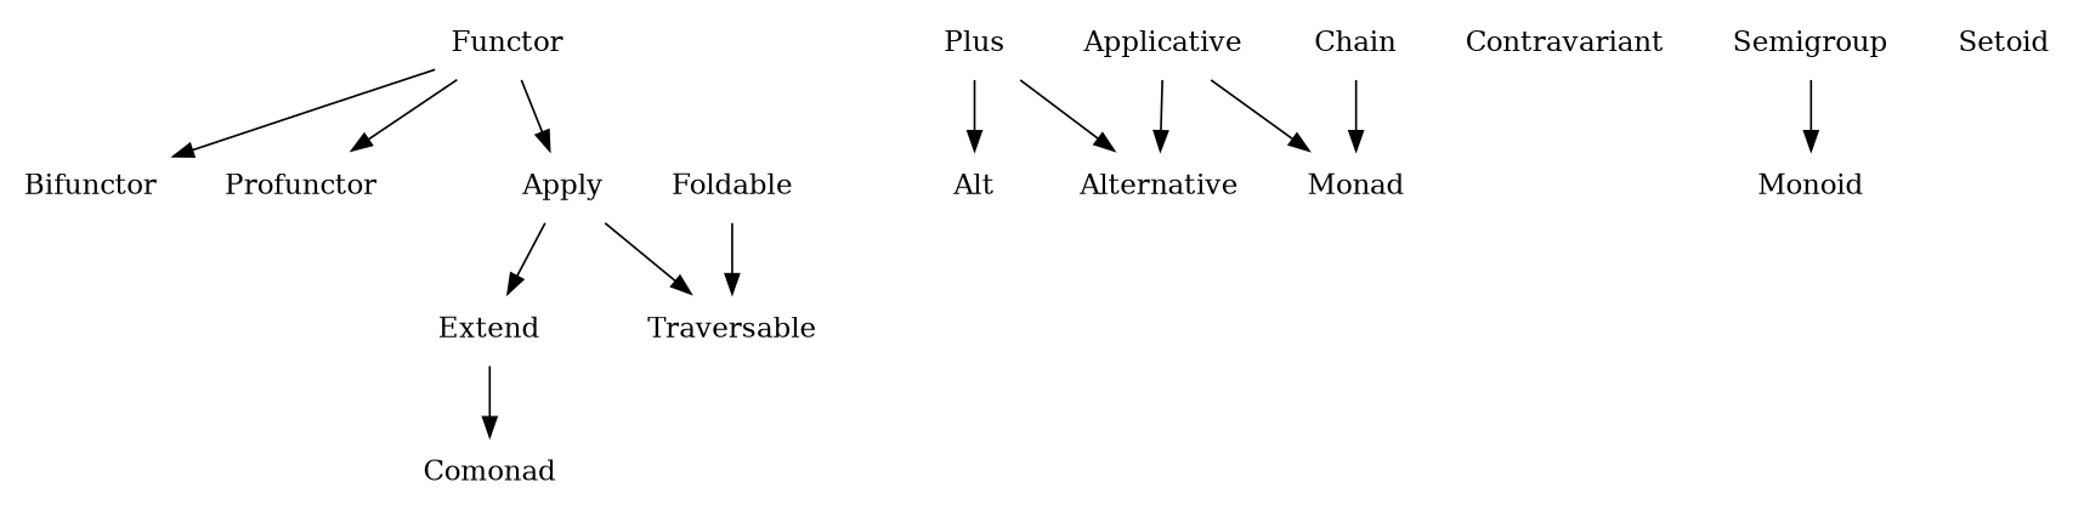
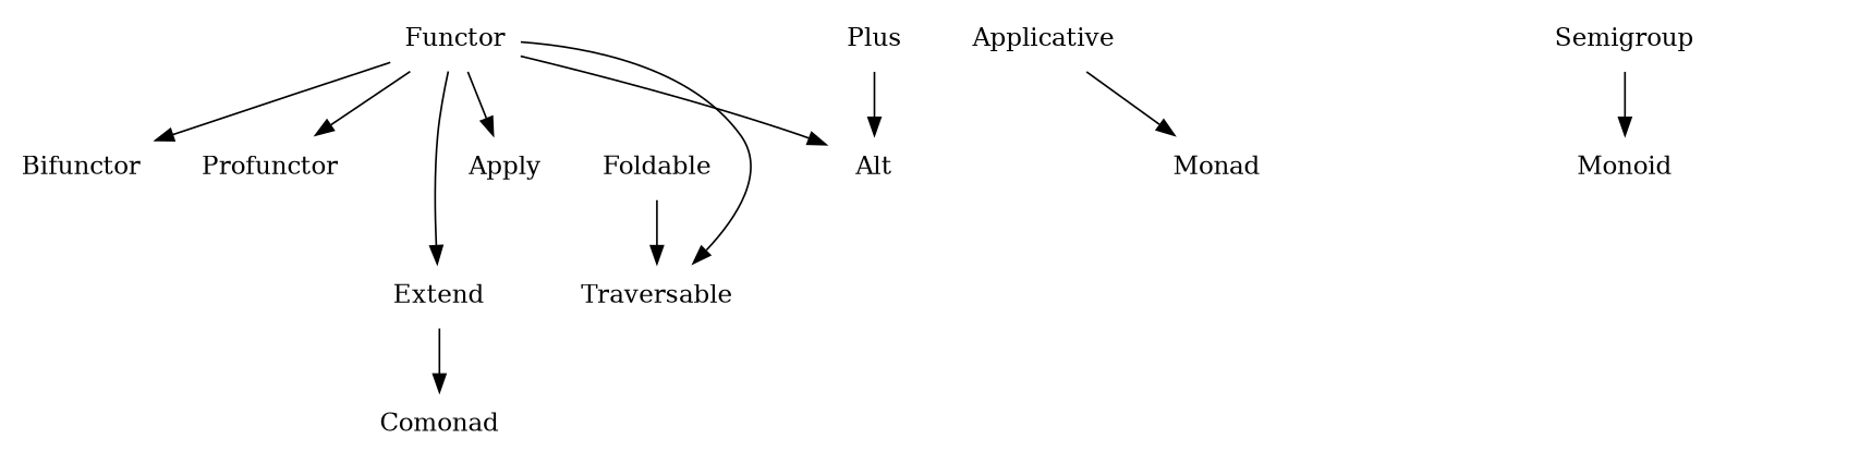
  digraph {
    node [shape=plaintext]
    Plus
    Alt
-   Alternative
    Applicative
    Monad
-   Chain
    Extend
    Comonad
    Foldable
    Traversable
    Functor
    Apply
    Bifunctor
    Profunctor
-   Contravariant
    Semigroup
    Monoid
-   Setoid
    Plus -> Alt
-   Plus -> Alternative
-   Applicative -> Alternative
    Applicative -> Monad
-   Chain -> Monad
    Extend -> Comonad
    Foldable -> Traversable
-   Apply -> Extend
-   Apply -> Traversable
+   Functor -> Alt
+   Functor -> Extend
+   Functor -> Traversable
    Functor -> Apply
    Functor -> Bifunctor
    Functor -> Profunctor
    Semigroup -> Monoid
  }
